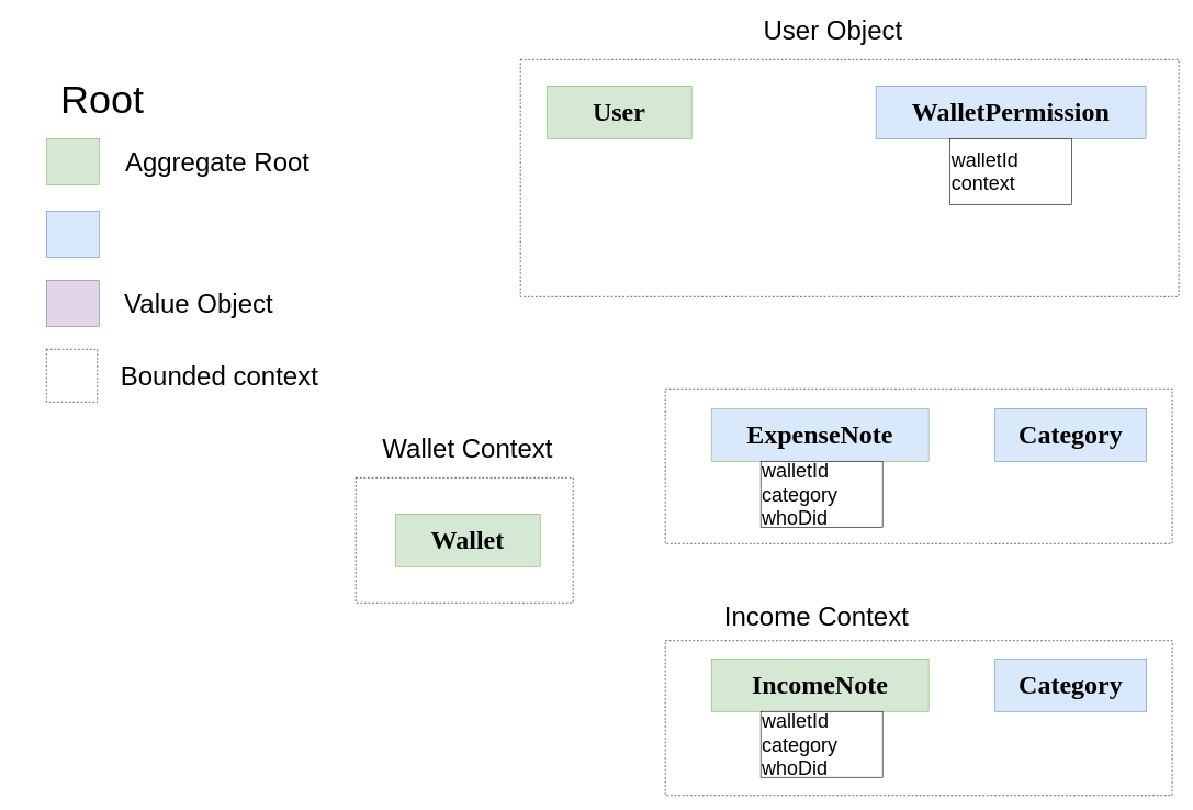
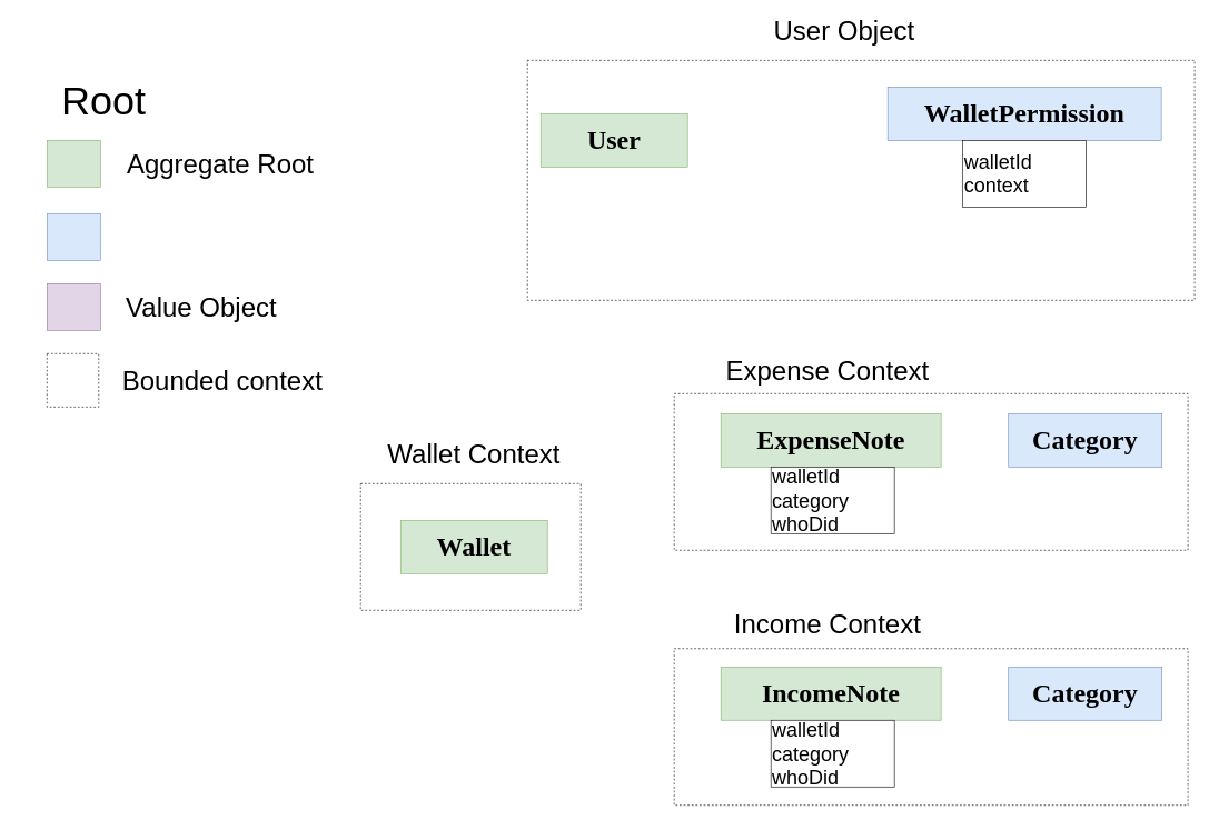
  <mxCell id="0" />
  <mxCell id="1" parent="0" />
  <mxCell id="2" value="" style="rounded=0;whiteSpace=wrap;html=1;fontFamily=JetBrains Mono;fontSource=https%3A%2F%2Ffonts.googleapis.com%2Fcss%3Ffamily%3DJetBrains%2BMono;fillColor=#d5e8d4;strokeColor=#82b366;" parent="1" vertex="1"><mxGeometry x="70" y="210" width="80" height="70" as="geometry" /></mxCell>
  <mxCell id="3" value="&lt;font style=&quot;font-size: 60px;&quot;&gt;Root&lt;/font&gt;" style="text;html=1;strokeColor=none;fillColor=none;align=center;verticalAlign=middle;whiteSpace=wrap;rounded=0;" parent="1" vertex="1"><mxGeometry x="20" y="110" width="270" height="80" as="geometry" /></mxCell>
  <mxCell id="4" value="&lt;font style=&quot;font-size: 40px;&quot;&gt;Aggregate Root&lt;/font&gt;" style="text;html=1;strokeColor=none;fillColor=none;align=center;verticalAlign=middle;whiteSpace=wrap;rounded=0;" vertex="1" parent="1"><mxGeometry x="170" y="220" width="320" height="50" as="geometry" /></mxCell>
  <mxCell id="5" value="" style="rounded=0;whiteSpace=wrap;html=1;fontFamily=JetBrains Mono;fontSource=https%3A%2F%2Ffonts.googleapis.com%2Fcss%3Ffamily%3DJetBrains%2BMono;fillColor=#dae8fc;strokeColor=#6c8ebf;" vertex="1" parent="1"><mxGeometry x="70" y="320" width="80" height="70" as="geometry" /></mxCell>
  <mxCell id="6" value="" style="rounded=0;whiteSpace=wrap;html=1;fillColor=none;dashed=1;" vertex="1" parent="1"><mxGeometry x="70" y="530" width="77.5" height="80" as="geometry" /></mxCell>
  <mxCell id="7" value="&lt;font style=&quot;font-size: 40px;&quot;&gt;Bounded context&lt;/font&gt;" style="text;html=1;strokeColor=none;fillColor=none;align=center;verticalAlign=middle;whiteSpace=wrap;rounded=0;" vertex="1" parent="1"><mxGeometry x="167.5" y="545" width="330" height="50" as="geometry" /></mxCell>
  <mxCell id="8" value="" style="group" vertex="1" connectable="0" parent="1"><mxGeometry x="540" y="655" width="330" height="260" as="geometry" /></mxCell>
  <mxCell id="9" value="" style="rounded=0;whiteSpace=wrap;html=1;fillColor=none;dashed=1;" vertex="1" parent="8"><mxGeometry y="70" width="330" height="190" as="geometry" /></mxCell>
  <mxCell id="10" value="&lt;font style=&quot;font-size: 40px;&quot;&gt;&lt;b&gt;Wallet&lt;/b&gt;&lt;/font&gt;" style="rounded=0;whiteSpace=wrap;html=1;fontFamily=JetBrains Mono;fontSource=https%3A%2F%2Ffonts.googleapis.com%2Fcss%3Ffamily%3DJetBrains%2BMono;fillColor=#d5e8d4;strokeColor=#82b366;" parent="8" vertex="1"><mxGeometry x="60" y="125" width="220" height="80" as="geometry" /></mxCell>
  <mxCell id="11" value="&lt;font style=&quot;font-size: 40px;&quot;&gt;Wallet Context&lt;/font&gt;" style="text;html=1;strokeColor=none;fillColor=none;align=center;verticalAlign=middle;whiteSpace=wrap;rounded=0;" vertex="1" parent="8"><mxGeometry x="10" width="320" height="50" as="geometry" /></mxCell>
  <mxCell id="12" value="" style="rounded=0;whiteSpace=wrap;html=1;fontFamily=JetBrains Mono;fontSource=https%3A%2F%2Ffonts.googleapis.com%2Fcss%3Ffamily%3DJetBrains%2BMono;fillColor=#e1d5e7;strokeColor=#9673a6;" vertex="1" parent="1"><mxGeometry x="70" y="425" width="80" height="70" as="geometry" /></mxCell>
  <mxCell id="13" value="&lt;font style=&quot;font-size: 40px;&quot;&gt;Value Object&lt;/font&gt;" style="text;html=1;strokeColor=none;fillColor=none;align=center;verticalAlign=middle;whiteSpace=wrap;rounded=0;" vertex="1" parent="1"><mxGeometry x="170" y="435" width="262.5" height="50" as="geometry" /></mxCell>
  <mxCell id="14" value="" style="group" vertex="1" connectable="0" parent="1"><mxGeometry x="790" y="20" width="1000" height="430" as="geometry" /></mxCell>
  <mxCell id="15" value="" style="rounded=0;whiteSpace=wrap;html=1;fillColor=none;dashed=1;" vertex="1" parent="14"><mxGeometry y="70" width="1000" height="360" as="geometry" /></mxCell>
- <mxCell id="16" value="&lt;font style=&quot;font-size: 40px;&quot;&gt;&lt;b&gt;User&lt;/b&gt;&lt;/font&gt;" style="rounded=0;whiteSpace=wrap;html=1;fontFamily=JetBrains Mono;fontSource=https%3A%2F%2Ffonts.googleapis.com%2Fcss%3Ffamily%3DJetBrains%2BMono;fillColor=#d5e8d4;strokeColor=#82b366;" vertex="1" parent="14"><mxGeometry x="40" y="110" width="220" height="80" as="geometry" /></mxCell>
+ <mxCell id="16" value="&lt;font style=&quot;font-size: 40px;&quot;&gt;&lt;b&gt;User&lt;/b&gt;&lt;/font&gt;" style="rounded=0;whiteSpace=wrap;html=1;fontFamily=JetBrains Mono;fontSource=https%3A%2F%2Ffonts.googleapis.com%2Fcss%3Ffamily%3DJetBrains%2BMono;fillColor=#d5e8d4;strokeColor=#82b366;" vertex="1" parent="14"><mxGeometry x="20" y="150" width="220" height="80" as="geometry" /></mxCell>
  <mxCell id="17" value="" style="group" vertex="1" connectable="0" parent="14"><mxGeometry x="540" y="110" width="410" height="180" as="geometry" /></mxCell>
  <mxCell id="18" value="&lt;font style=&quot;font-size: 40px;&quot;&gt;&lt;b&gt;WalletPermission&lt;/b&gt;&lt;/font&gt;" style="rounded=0;whiteSpace=wrap;html=1;fontFamily=JetBrains Mono;fontSource=https%3A%2F%2Ffonts.googleapis.com%2Fcss%3Ffamily%3DJetBrains%2BMono;fillColor=#dae8fc;strokeColor=#6c8ebf;" vertex="1" parent="17"><mxGeometry width="410" height="80" as="geometry" /></mxCell>
  <mxCell id="19" value="&lt;font style=&quot;font-size: 30px;&quot;&gt;walletId&lt;br&gt;context&lt;br&gt;&lt;/font&gt;" style="rounded=0;whiteSpace=wrap;html=1;align=left;" vertex="1" parent="17"><mxGeometry x="112.5" y="80" width="185" height="100" as="geometry" /></mxCell>
  <mxCell id="20" value="&lt;font style=&quot;font-size: 40px;&quot;&gt;User Object&lt;/font&gt;" style="text;html=1;strokeColor=none;fillColor=none;align=center;verticalAlign=middle;whiteSpace=wrap;rounded=0;" vertex="1" parent="14"><mxGeometry x="315" width="320" height="50" as="geometry" /></mxCell>
  <mxCell id="21" value="" style="group" vertex="1" connectable="0" parent="1"><mxGeometry x="1010" y="530" width="770" height="295" as="geometry" /></mxCell>
  <mxCell id="22" value="" style="rounded=0;whiteSpace=wrap;html=1;fillColor=none;dashed=1;" vertex="1" parent="21"><mxGeometry y="60" width="770" height="235" as="geometry" /></mxCell>
  <mxCell id="23" value="&lt;font style=&quot;font-size: 40px;&quot;&gt;&lt;b&gt;Category&lt;/b&gt;&lt;/font&gt;" style="rounded=0;whiteSpace=wrap;html=1;fontFamily=JetBrains Mono;fontSource=https%3A%2F%2Ffonts.googleapis.com%2Fcss%3Ffamily%3DJetBrains%2BMono;fillColor=#dae8fc;strokeColor=#6c8ebf;" vertex="1" parent="21"><mxGeometry x="501" y="90" width="230" height="80" as="geometry" /></mxCell>
  <mxCell id="24" value="" style="group" vertex="1" connectable="0" parent="21"><mxGeometry x="70" y="90" width="330" height="180" as="geometry" /></mxCell>
- <mxCell id="25" value="&lt;font style=&quot;font-size: 40px;&quot;&gt;&lt;b&gt;ExpenseNote&lt;/b&gt;&lt;/font&gt;" style="rounded=0;whiteSpace=wrap;html=1;fontFamily=JetBrains Mono;fontSource=https%3A%2F%2Ffonts.googleapis.com%2Fcss%3Ffamily%3DJetBrains%2BMono;fillColor=#dae8fc;strokeColor=#82b366;" vertex="1" parent="24"><mxGeometry width="330" height="80" as="geometry" /></mxCell>
+ <mxCell id="25" value="&lt;font style=&quot;font-size: 40px;&quot;&gt;&lt;b&gt;ExpenseNote&lt;/b&gt;&lt;/font&gt;" style="rounded=0;whiteSpace=wrap;html=1;fontFamily=JetBrains Mono;fontSource=https%3A%2F%2Ffonts.googleapis.com%2Fcss%3Ffamily%3DJetBrains%2BMono;fillColor=#d5e8d4;strokeColor=#82b366;" vertex="1" parent="24"><mxGeometry width="330" height="80" as="geometry" /></mxCell>
  <mxCell id="26" value="&lt;font style=&quot;font-size: 30px;&quot;&gt;walletId&lt;br&gt;category&lt;br&gt;whoDid&lt;br&gt;&lt;/font&gt;" style="rounded=0;whiteSpace=wrap;html=1;align=left;" vertex="1" parent="24"><mxGeometry x="75" y="80" width="185" height="100" as="geometry" /></mxCell>
+ <mxCell id="27" value="&lt;font style=&quot;font-size: 40px;&quot;&gt;Expense Context&lt;/font&gt;" style="text;html=1;strokeColor=none;fillColor=none;align=center;verticalAlign=middle;whiteSpace=wrap;rounded=0;" vertex="1" parent="21"><mxGeometry x="70" width="320" height="50" as="geometry" /></mxCell>
  <mxCell id="28" value="" style="group" vertex="1" connectable="0" parent="1"><mxGeometry x="1010" y="910" width="770" height="297.5" as="geometry" /></mxCell>
  <mxCell id="29" value="" style="group" vertex="1" connectable="0" parent="28"><mxGeometry x="70" y="90" width="330" height="180" as="geometry" /></mxCell>
  <mxCell id="30" value="&lt;font style=&quot;font-size: 40px;&quot;&gt;&lt;b&gt;IncomeNote&lt;/b&gt;&lt;/font&gt;" style="rounded=0;whiteSpace=wrap;html=1;fontFamily=JetBrains Mono;fontSource=https%3A%2F%2Ffonts.googleapis.com%2Fcss%3Ffamily%3DJetBrains%2BMono;fillColor=#d5e8d4;strokeColor=#82b366;" vertex="1" parent="29"><mxGeometry width="330" height="80" as="geometry" /></mxCell>
  <mxCell id="31" value="&lt;font style=&quot;font-size: 30px;&quot;&gt;walletId&lt;br&gt;category&lt;br&gt;whoDid&lt;br&gt;&lt;/font&gt;" style="rounded=0;whiteSpace=wrap;html=1;align=left;" vertex="1" parent="29"><mxGeometry x="75" y="80" width="185" height="100" as="geometry" /></mxCell>
  <mxCell id="32" value="&lt;font style=&quot;font-size: 40px;&quot;&gt;&lt;b&gt;Category&lt;/b&gt;&lt;/font&gt;" style="rounded=0;whiteSpace=wrap;html=1;fontFamily=JetBrains Mono;fontSource=https%3A%2F%2Ffonts.googleapis.com%2Fcss%3Ffamily%3DJetBrains%2BMono;fillColor=#dae8fc;strokeColor=#6c8ebf;" vertex="1" parent="28"><mxGeometry x="501" y="90" width="230" height="80" as="geometry" /></mxCell>
  <mxCell id="33" value="" style="rounded=0;whiteSpace=wrap;html=1;fillColor=none;dashed=1;" vertex="1" parent="28"><mxGeometry y="62.5" width="770" height="235" as="geometry" /></mxCell>
  <mxCell id="34" value="&lt;font style=&quot;font-size: 40px;&quot;&gt;Income Context&lt;/font&gt;" style="text;html=1;strokeColor=none;fillColor=none;align=center;verticalAlign=middle;whiteSpace=wrap;rounded=0;" vertex="1" parent="28"><mxGeometry x="70" width="320" height="50" as="geometry" /></mxCell>
